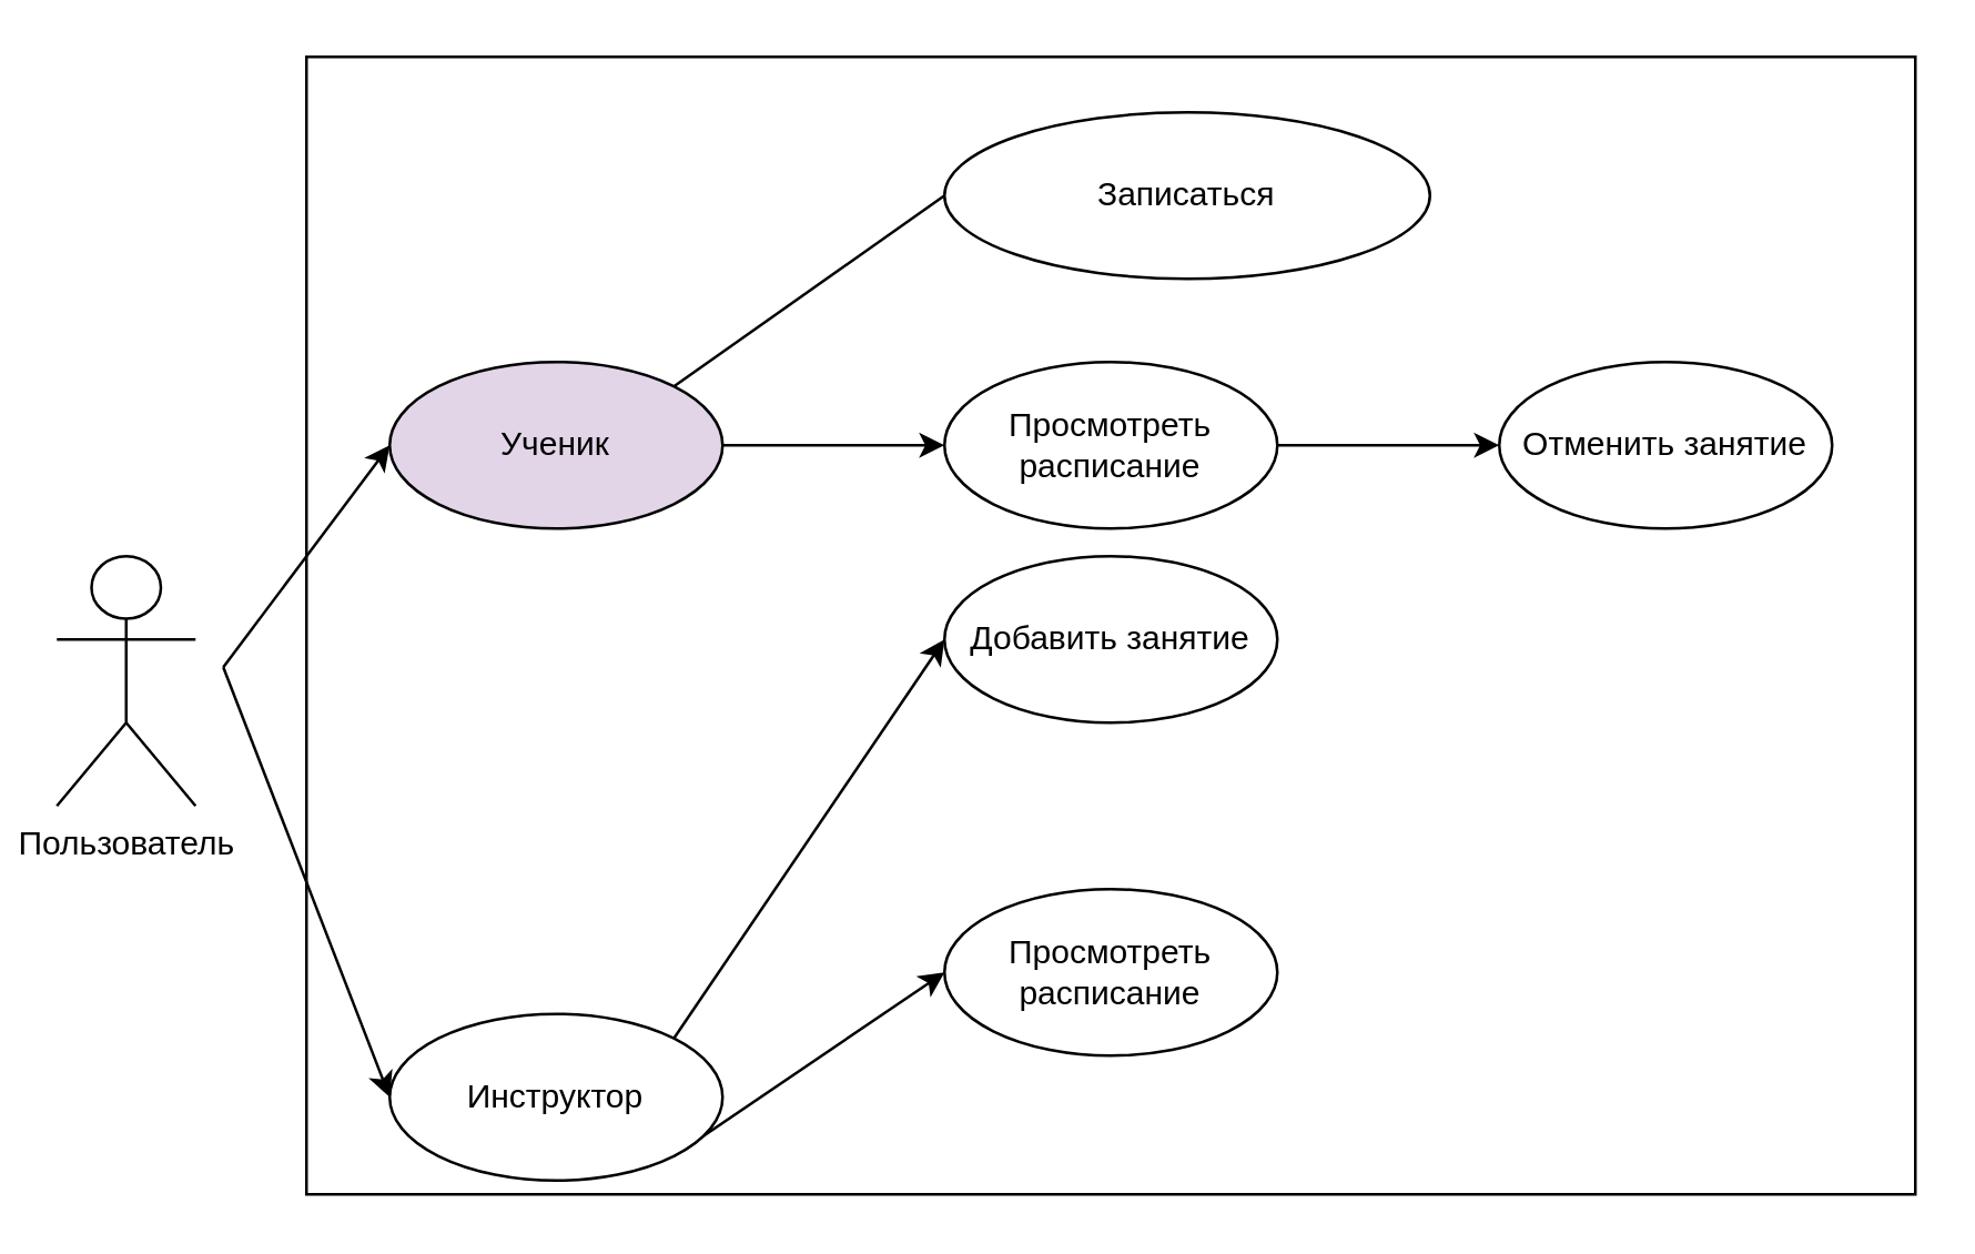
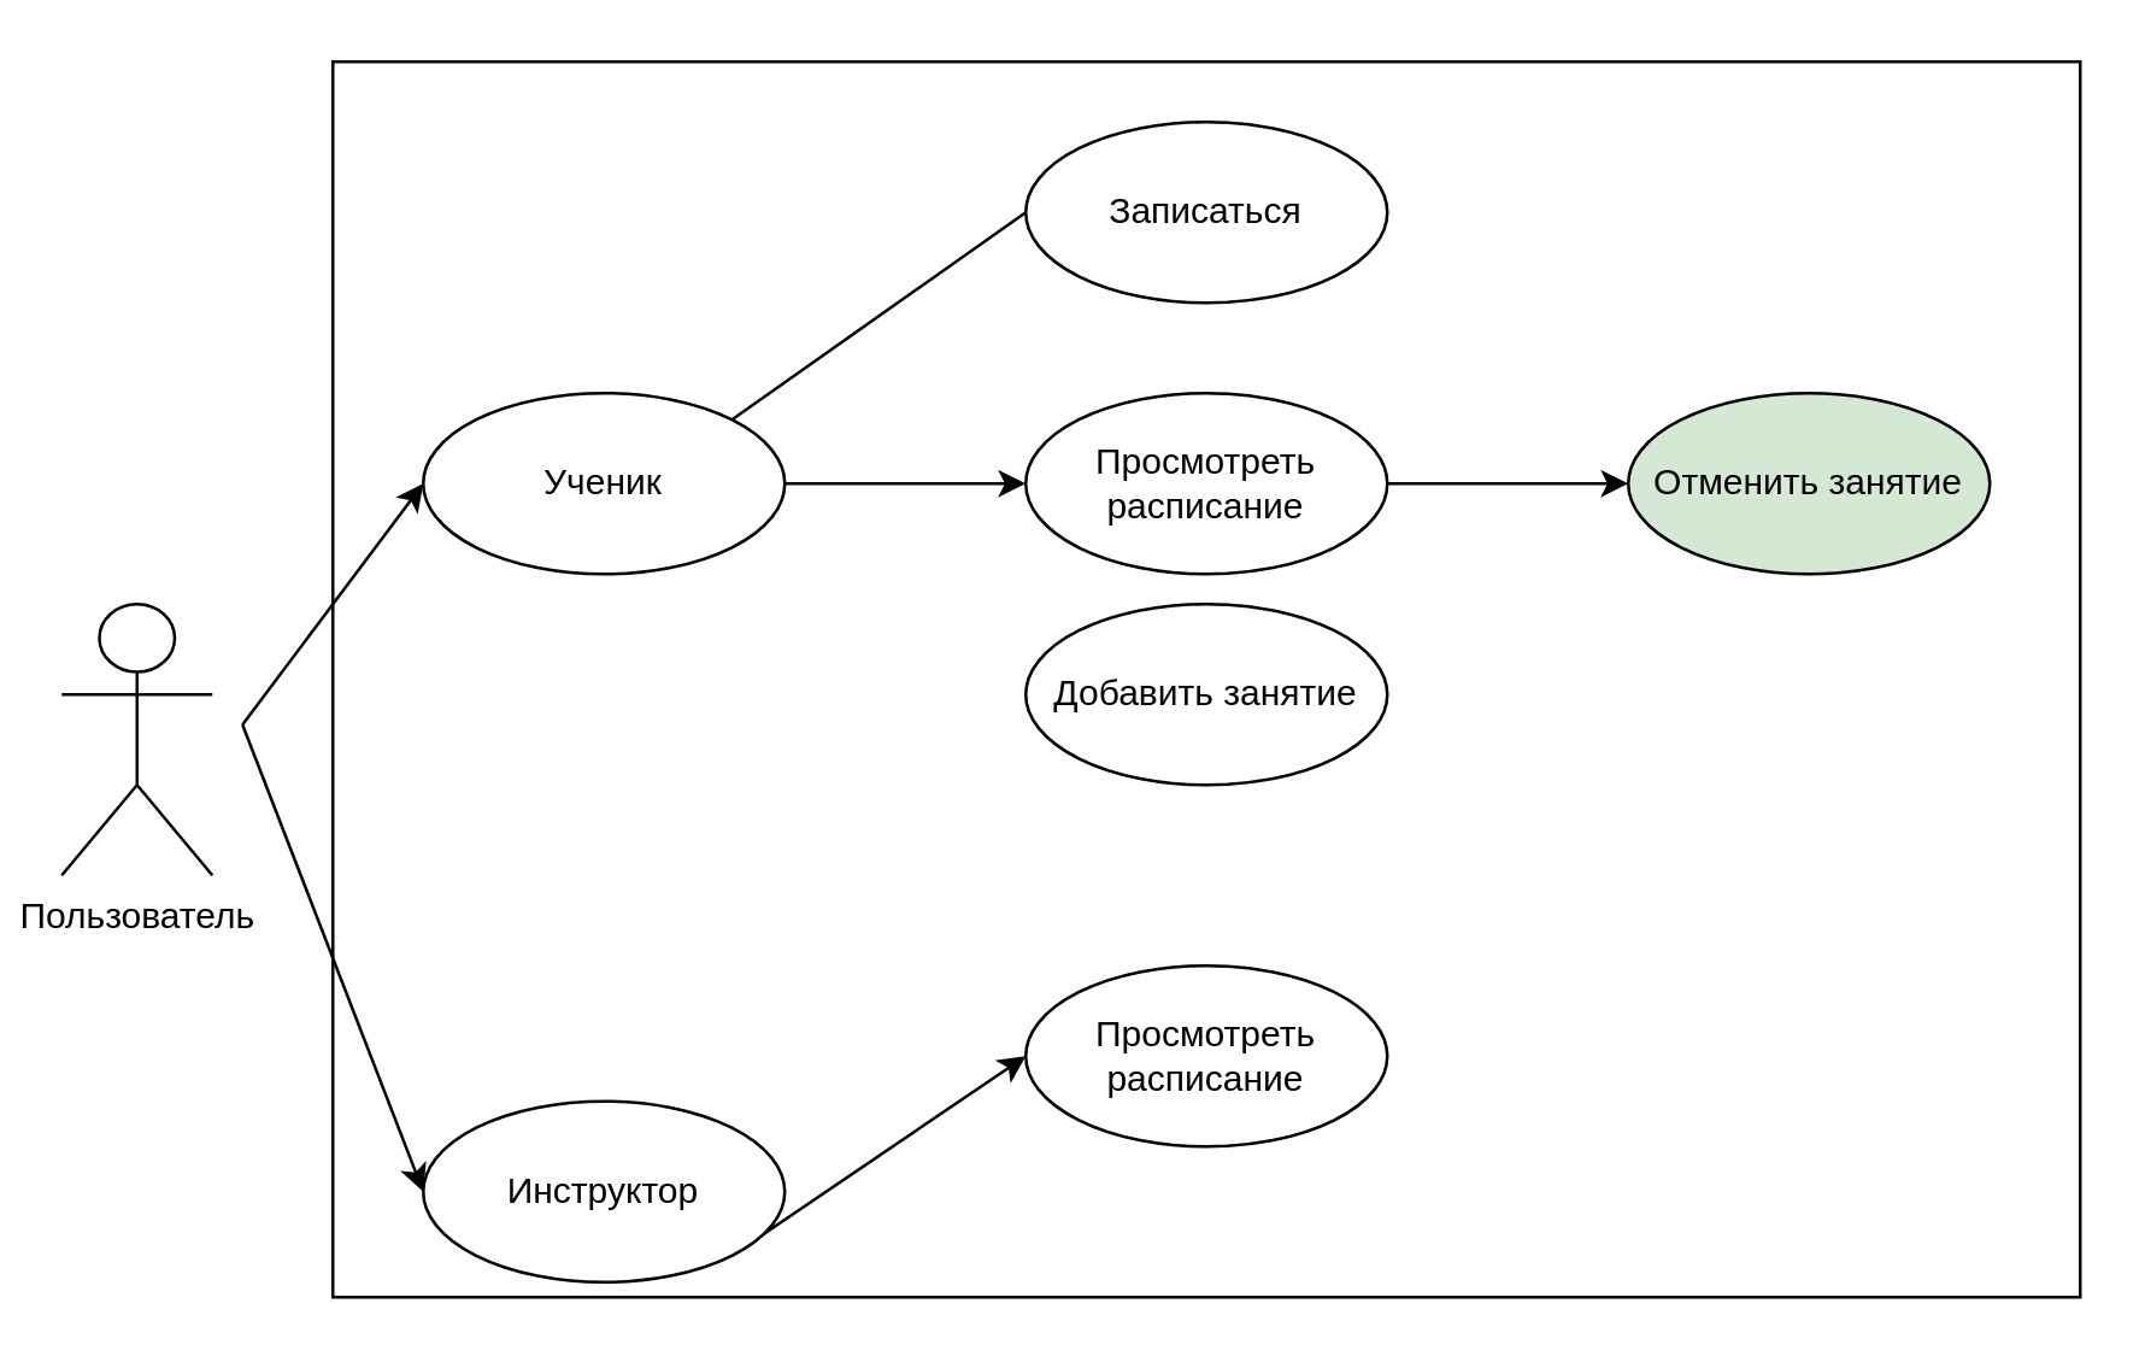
  <mxCell id="0" />
  <mxCell id="1" parent="0" />
  <mxCell id="2" value="Пользователь" style="shape=umlActor;verticalLabelPosition=bottom;verticalAlign=top;html=1;outlineConnect=0;" vertex="1" parent="1"><mxGeometry x="20" y="200" width="50" height="90" as="geometry" /></mxCell>
  <mxCell id="3" value="" style="rounded=0;whiteSpace=wrap;html=1;" vertex="1" parent="1"><mxGeometry x="110" y="20" width="580" height="410" as="geometry" /></mxCell>
  <mxCell id="4" style="rounded=0;orthogonalLoop=1;jettySize=auto;html=1;exitX=1;exitY=0;exitDx=0;exitDy=0;entryX=0;entryY=0.5;entryDx=0;entryDy=0;endArrow=none;" edge="1" parent="1" source="6" target="10"><mxGeometry relative="1" as="geometry" /></mxCell>
  <mxCell id="5" style="edgeStyle=none;rounded=0;orthogonalLoop=1;jettySize=auto;html=1;exitX=1;exitY=0.5;exitDx=0;exitDy=0;entryX=0;entryY=0.5;entryDx=0;entryDy=0;" edge="1" parent="1" source="6" target="12"><mxGeometry relative="1" as="geometry" /></mxCell>
- <mxCell id="6" value="Ученик" style="ellipse;whiteSpace=wrap;html=1;fillColor=#e1d5e7;" vertex="1" parent="1"><mxGeometry x="140" y="130" width="120" height="60" as="geometry" /></mxCell>
- <mxCell id="7" style="edgeStyle=none;rounded=0;orthogonalLoop=1;jettySize=auto;html=1;exitX=1;exitY=0;exitDx=0;exitDy=0;entryX=0;entryY=0.5;entryDx=0;entryDy=0;" edge="1" parent="1" source="9" target="14"><mxGeometry relative="1" as="geometry" /></mxCell>
+ <mxCell id="6" value="Ученик" style="ellipse;whiteSpace=wrap;html=1;" vertex="1" parent="1"><mxGeometry x="140" y="130" width="120" height="60" as="geometry" /></mxCell>
  <mxCell id="8" style="edgeStyle=none;rounded=0;orthogonalLoop=1;jettySize=auto;html=1;exitX=1;exitY=1;exitDx=0;exitDy=0;entryX=0;entryY=0.5;entryDx=0;entryDy=0;" edge="1" parent="1" source="9" target="15"><mxGeometry relative="1" as="geometry" /></mxCell>
  <mxCell id="9" value="Инструктор" style="ellipse;whiteSpace=wrap;html=1;" vertex="1" parent="1"><mxGeometry x="140" y="365" width="120" height="60" as="geometry" /></mxCell>
- <mxCell id="10" value="Записаться" style="ellipse;whiteSpace=wrap;html=1;" vertex="1" parent="1"><mxGeometry x="340" y="40" width="175" height="60" as="geometry" /></mxCell>
+ <mxCell id="10" value="Записаться" style="ellipse;whiteSpace=wrap;html=1;" vertex="1" parent="1"><mxGeometry x="340" y="40" width="120" height="60" as="geometry" /></mxCell>
  <mxCell id="11" style="edgeStyle=none;rounded=0;orthogonalLoop=1;jettySize=auto;html=1;exitX=1;exitY=0.5;exitDx=0;exitDy=0;" edge="1" parent="1" source="12" target="13"><mxGeometry relative="1" as="geometry" /></mxCell>
  <mxCell id="12" value="Просмотреть расписание" style="ellipse;whiteSpace=wrap;html=1;" vertex="1" parent="1"><mxGeometry x="340" y="130" width="120" height="60" as="geometry" /></mxCell>
- <mxCell id="13" value="Отменить занятие" style="ellipse;whiteSpace=wrap;html=1;" vertex="1" parent="1"><mxGeometry x="540" y="130" width="120" height="60" as="geometry" /></mxCell>
+ <mxCell id="13" value="Отменить занятие" style="ellipse;whiteSpace=wrap;html=1;fillColor=#d5e8d4;" vertex="1" parent="1"><mxGeometry x="540" y="130" width="120" height="60" as="geometry" /></mxCell>
  <mxCell id="14" value="Добавить занятие" style="ellipse;whiteSpace=wrap;html=1;" vertex="1" parent="1"><mxGeometry x="340" y="200" width="120" height="60" as="geometry" /></mxCell>
  <mxCell id="15" value="Просмотреть расписание" style="ellipse;whiteSpace=wrap;html=1;" vertex="1" parent="1"><mxGeometry x="340" y="320" width="120" height="60" as="geometry" /></mxCell>
  <mxCell id="16" value="" style="endArrow=classic;html=1;rounded=0;entryX=0;entryY=0.5;entryDx=0;entryDy=0;" edge="1" parent="1" target="6"><mxGeometry width="50" height="50" relative="1" as="geometry"><mxPoint x="80" y="240" as="sourcePoint" /><mxPoint x="340" y="220" as="targetPoint" /></mxGeometry></mxCell>
  <mxCell id="17" value="" style="endArrow=classic;html=1;rounded=0;entryX=0;entryY=0.5;entryDx=0;entryDy=0;" edge="1" parent="1" target="9"><mxGeometry width="50" height="50" relative="1" as="geometry"><mxPoint x="80" y="240" as="sourcePoint" /><mxPoint x="340" y="220" as="targetPoint" /></mxGeometry></mxCell>
